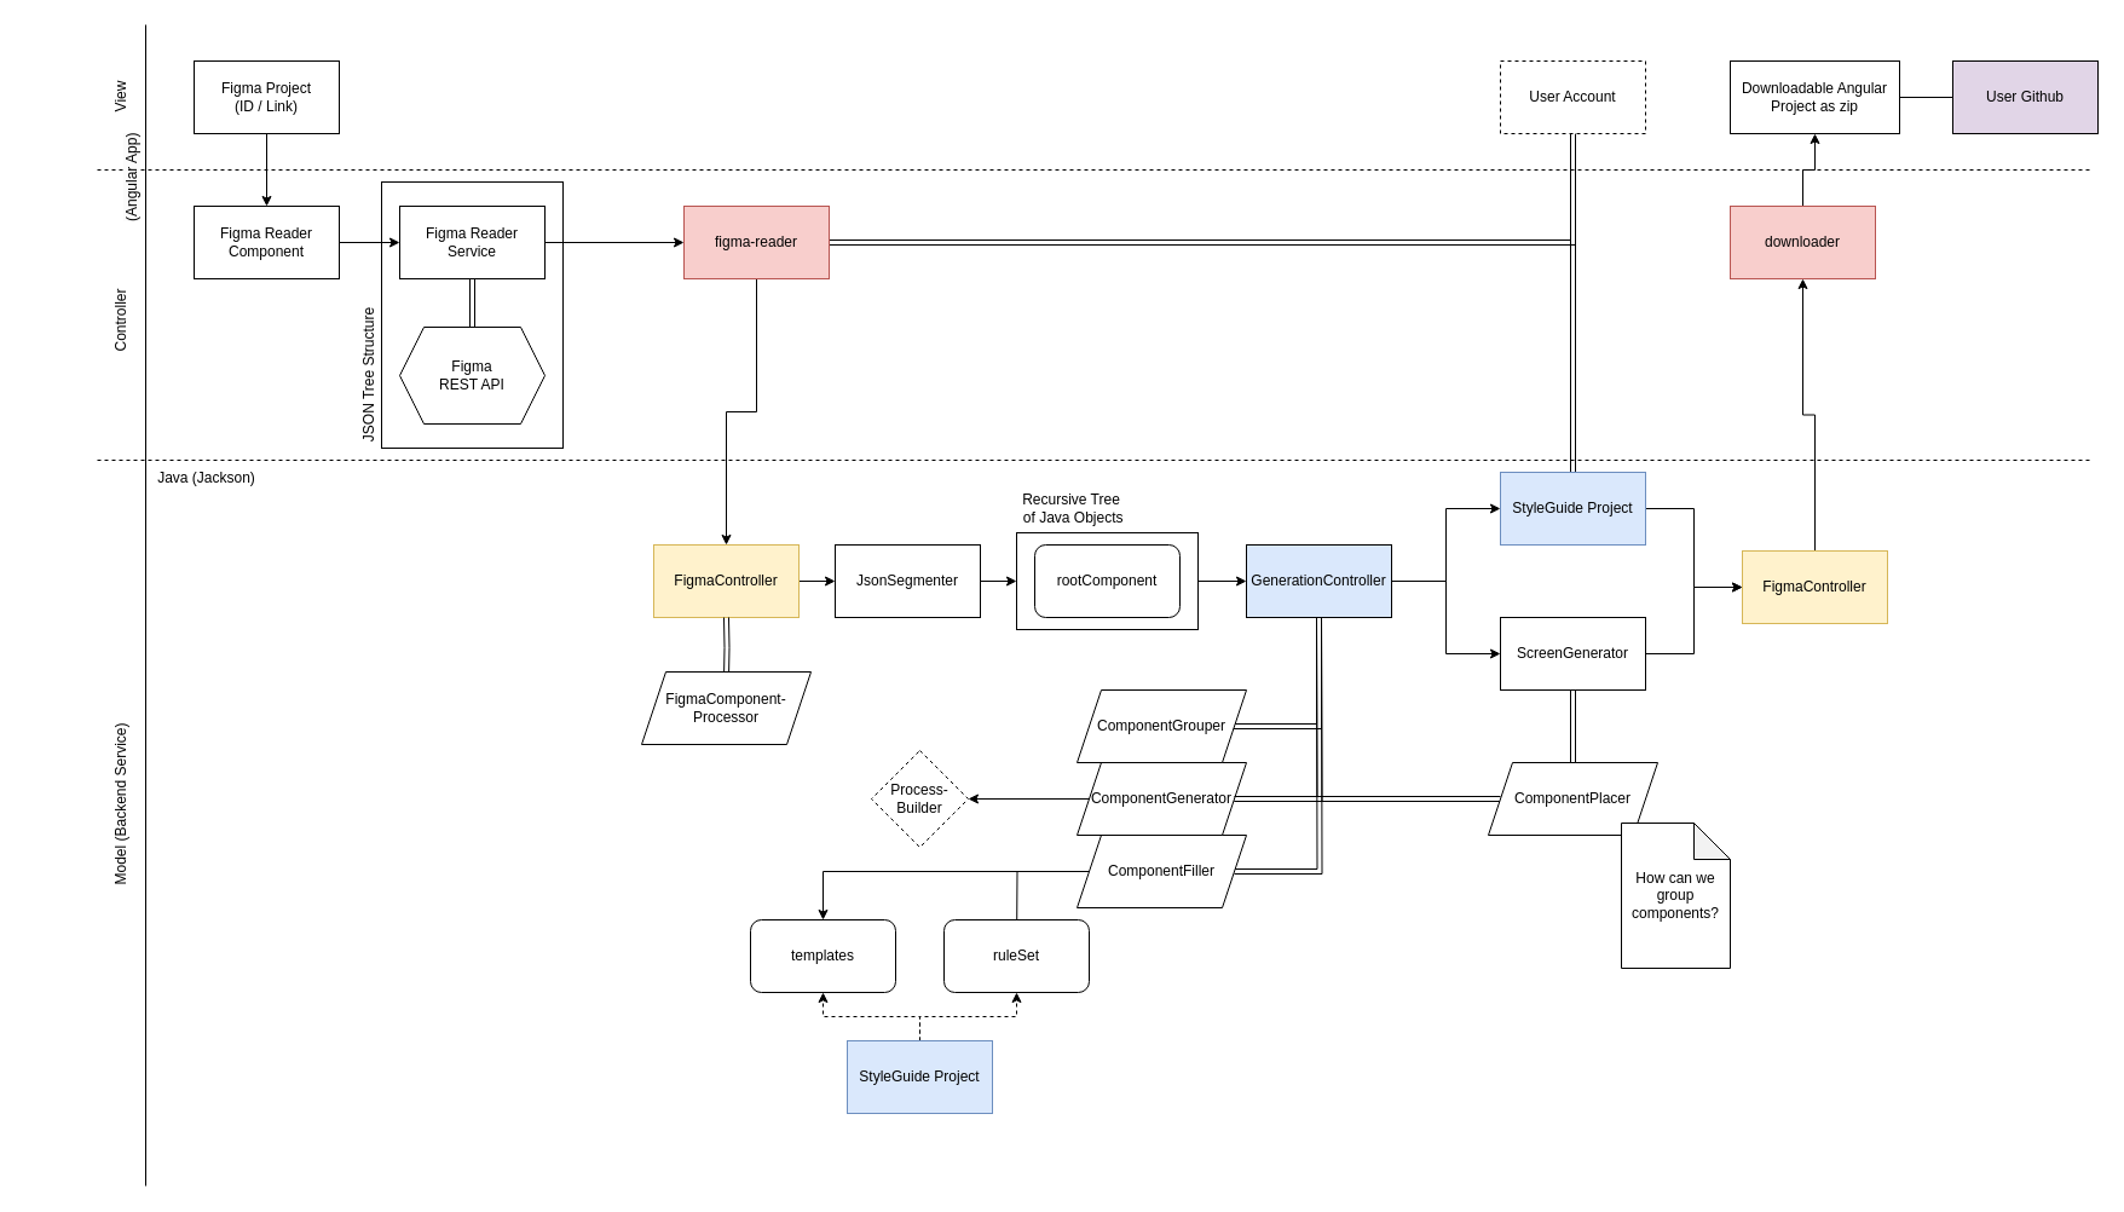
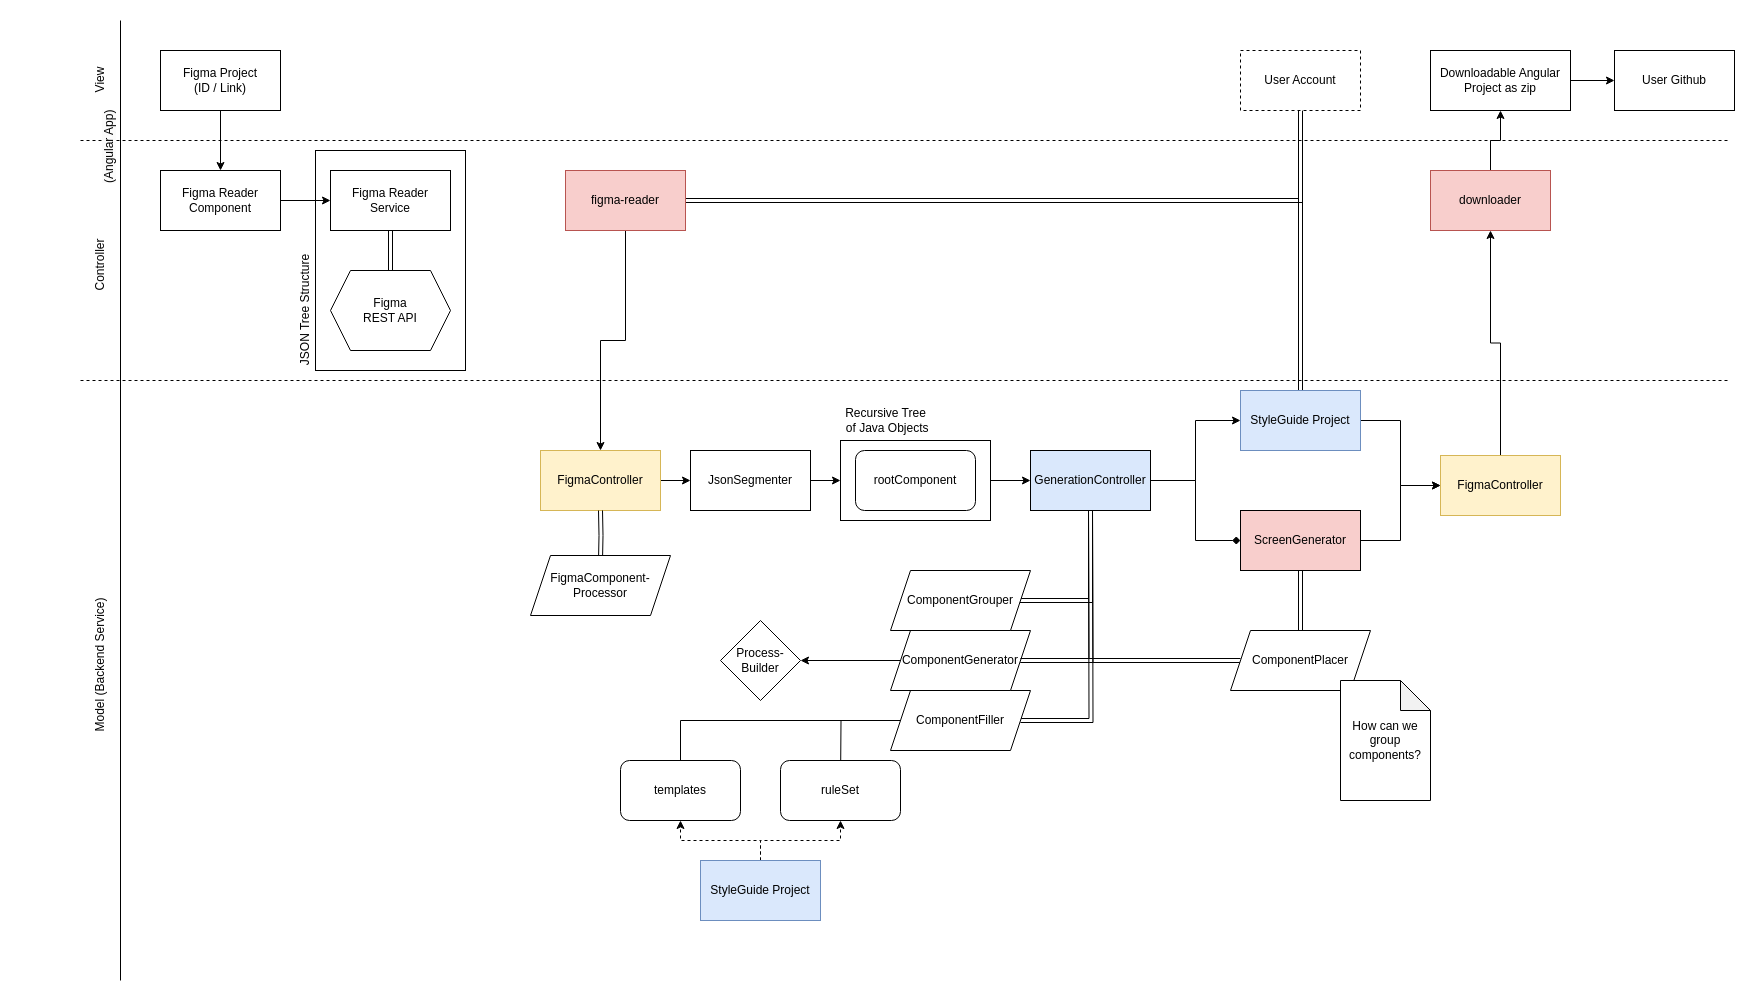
  <mxCell id="0" />
  <mxCell id="1" parent="0" />
  <mxCell id="2" value="" style="rounded=0;whiteSpace=wrap;html=1;" vertex="1" parent="1"><mxGeometry x="315" y="150" width="150" height="220" as="geometry" /></mxCell>
  <mxCell id="3" style="edgeStyle=orthogonalEdgeStyle;rounded=0;orthogonalLoop=1;jettySize=auto;html=1;entryX=0.5;entryY=0;entryDx=0;entryDy=0;" edge="1" parent="1" source="4" target="14"><mxGeometry relative="1" as="geometry" /></mxCell>
  <mxCell id="4" value="Figma Project &lt;br&gt;(ID / Link)" style="rounded=0;whiteSpace=wrap;html=1;" vertex="1" parent="1"><mxGeometry x="160" y="50" width="120" height="60" as="geometry" /></mxCell>
  <mxCell id="5" value="" style="endArrow=none;html=1;rounded=0;dashed=1;" edge="1" parent="1"><mxGeometry width="50" height="50" relative="1" as="geometry"><mxPoint y="140" as="sourcePoint" x="80" /><mxPoint x="1730" y="140" as="targetPoint" /></mxGeometry></mxCell>
  <mxCell id="6" value="Figma &lt;br&gt;REST API" style="shape=hexagon;perimeter=hexagonPerimeter2;whiteSpace=wrap;html=1;fixedSize=1;" vertex="1" parent="1"><mxGeometry x="330" y="270" width="120" height="80" as="geometry" /></mxCell>
  <mxCell id="7" value="View" style="text;html=1;align=center;verticalAlign=middle;resizable=0;points=[];autosize=1;strokeColor=none;fillColor=none;rotation=-90;" vertex="1" parent="1"><mxGeometry x="75" y="65" width="50" height="30" as="geometry" /></mxCell>
- <mxCell id="8" style="edgeStyle=orthogonalEdgeStyle;rounded=0;orthogonalLoop=1;jettySize=auto;html=1;entryX=0;entryY=0.5;entryDx=0;entryDy=0;endArrow=none;" edge="1" parent="1" source="9" target="37"><mxGeometry relative="1" as="geometry" /></mxCell>
+ <mxCell id="8" style="edgeStyle=orthogonalEdgeStyle;rounded=0;orthogonalLoop=1;jettySize=auto;html=1;entryX=0;entryY=0.5;entryDx=0;entryDy=0;" edge="1" parent="1" source="9" target="37"><mxGeometry relative="1" as="geometry" /></mxCell>
  <mxCell id="9" value="Downloadable Angular Project as zip" style="rounded=0;whiteSpace=wrap;html=1;" vertex="1" parent="1"><mxGeometry x="1430" y="50" width="140" height="60" as="geometry" /></mxCell>
  <mxCell id="10" style="edgeStyle=orthogonalEdgeStyle;rounded=0;orthogonalLoop=1;jettySize=auto;html=1;entryX=0;entryY=0.5;entryDx=0;entryDy=0;" edge="1" parent="1" source="12" target="32"><mxGeometry relative="1" as="geometry" /></mxCell>
- <mxCell id="11" style="edgeStyle=orthogonalEdgeStyle;rounded=0;orthogonalLoop=1;jettySize=auto;html=1;" edge="1" parent="1" source="12" target="60"><mxGeometry relative="1" as="geometry" /></mxCell>
+ <mxCell id="11" style="edgeStyle=orthogonalEdgeStyle;rounded=0;orthogonalLoop=1;jettySize=auto;html=1;endArrow=diamond;" edge="1" parent="1" source="12" target="60"><mxGeometry relative="1" as="geometry" /></mxCell>
  <mxCell id="12" value="GenerationController" style="rounded=0;whiteSpace=wrap;html=1;fillColor=#dae8fc;" vertex="1" parent="1"><mxGeometry x="1030" y="450" width="120" height="60" as="geometry" /></mxCell>
  <mxCell id="13" style="edgeStyle=orthogonalEdgeStyle;rounded=0;orthogonalLoop=1;jettySize=auto;html=1;entryX=0;entryY=0.5;entryDx=0;entryDy=0;" edge="1" parent="1" source="14" target="22"><mxGeometry relative="1" as="geometry" /></mxCell>
  <mxCell id="14" value="Figma Reader&lt;br&gt;Component" style="rounded=0;whiteSpace=wrap;html=1;" vertex="1" parent="1"><mxGeometry x="160" y="170" width="120" height="60" as="geometry" /></mxCell>
- <mxCell id="15" value="Java (Jackson)" style="text;html=1;align=center;verticalAlign=middle;resizable=0;points=[];autosize=1;strokeColor=none;fillColor=none;" vertex="1" parent="1"><mxGeometry x="120" y="380" width="100" height="30" as="geometry" /></mxCell>
  <mxCell id="16" value="Controller" style="text;html=1;align=center;verticalAlign=middle;resizable=0;points=[];autosize=1;strokeColor=none;fillColor=none;rotation=-90;" vertex="1" parent="1"><mxGeometry x="60" y="250" width="80" height="30" as="geometry" /></mxCell>
  <mxCell id="17" value="Model (Backend Service)" style="text;html=1;align=center;verticalAlign=middle;resizable=0;points=[];autosize=1;strokeColor=none;fillColor=none;rotation=-90;" vertex="1" parent="1"><mxGeometry x="20" y="650" width="160" height="30" as="geometry" /></mxCell>
  <mxCell id="18" value="" style="endArrow=none;dashed=1;html=1;rounded=0;" edge="1" parent="1"><mxGeometry width="50" height="50" relative="1" as="geometry"><mxPoint y="380" as="sourcePoint" x="80" /><mxPoint x="1730" y="380" as="targetPoint" /></mxGeometry></mxCell>
  <mxCell id="19" value="" style="endArrow=none;html=1;rounded=0;" edge="1" parent="1"><mxGeometry width="50" height="50" relative="1" as="geometry"><mxPoint x="120" y="980" as="sourcePoint" /><mxPoint x="120" as="targetPoint" y="20" /></mxGeometry></mxCell>
  <mxCell id="20" style="edgeStyle=orthogonalEdgeStyle;rounded=0;orthogonalLoop=1;jettySize=auto;html=1;entryX=0.5;entryY=0;entryDx=0;entryDy=0;shape=link;" edge="1" parent="1" source="22" target="6"><mxGeometry relative="1" as="geometry" /></mxCell>
- <mxCell id="21" style="edgeStyle=orthogonalEdgeStyle;rounded=0;orthogonalLoop=1;jettySize=auto;html=1;entryX=0;entryY=0.5;entryDx=0;entryDy=0;" edge="1" parent="1" source="22" target="26"><mxGeometry relative="1" as="geometry" /></mxCell>
  <mxCell id="22" value="Figma Reader&lt;br&gt;Service" style="rounded=0;whiteSpace=wrap;html=1;" vertex="1" parent="1"><mxGeometry x="330" y="170" width="120" height="60" as="geometry" /></mxCell>
  <mxCell id="23" value="JSON Tree Structure" style="text;html=1;align=center;verticalAlign=middle;resizable=0;points=[];autosize=1;strokeColor=none;fillColor=none;rotation=-90;" vertex="1" parent="1"><mxGeometry x="240" y="295" width="130" height="30" as="geometry" /></mxCell>
  <mxCell id="24" style="edgeStyle=orthogonalEdgeStyle;rounded=0;orthogonalLoop=1;jettySize=auto;html=1;entryX=0.5;entryY=0;entryDx=0;entryDy=0;" edge="1" parent="1" source="26" target="28"><mxGeometry relative="1" as="geometry" /></mxCell>
  <mxCell id="25" style="edgeStyle=orthogonalEdgeStyle;rounded=0;orthogonalLoop=1;jettySize=auto;html=1;entryX=0.5;entryY=1;entryDx=0;entryDy=0;shape=link;" edge="1" parent="1" source="26" target="40"><mxGeometry relative="1" as="geometry" /></mxCell>
  <mxCell id="26" value="figma-reader" style="rounded=0;whiteSpace=wrap;html=1;fillColor=#f8cecc;strokeColor=#b85450;" vertex="1" parent="1"><mxGeometry x="565" y="170" width="120" height="60" as="geometry" /></mxCell>
  <mxCell id="27" style="edgeStyle=orthogonalEdgeStyle;rounded=0;orthogonalLoop=1;jettySize=auto;html=1;entryX=0;entryY=0.5;entryDx=0;entryDy=0;" edge="1" parent="1" source="28" target="57"><mxGeometry relative="1" as="geometry" /></mxCell>
  <mxCell id="28" value="FigmaController" style="rounded=0;whiteSpace=wrap;html=1;fillColor=#fff2cc;strokeColor=#d6b656;" vertex="1" parent="1"><mxGeometry x="540" y="450" width="120" height="60" as="geometry" /></mxCell>
  <mxCell id="29" value="&lt;span style=&quot;color: rgb(0, 0, 0); font-family: Helvetica; font-size: 12px; font-style: normal; font-variant-ligatures: normal; font-variant-caps: normal; font-weight: 400; letter-spacing: normal; orphans: 2; text-align: center; text-indent: 0px; text-transform: none; widows: 2; word-spacing: 0px; -webkit-text-stroke-width: 0px; background-color: rgb(251, 251, 251); text-decoration-thickness: initial; text-decoration-style: initial; text-decoration-color: initial; float: none; display: inline !important;&quot;&gt;(Angular App)&lt;/span&gt;" style="text;whiteSpace=wrap;html=1;rotation=-90;" vertex="1" parent="1"><mxGeometry x="70" y="130" width="80" height="30" as="geometry" /></mxCell>
  <mxCell id="30" style="edgeStyle=orthogonalEdgeStyle;rounded=0;orthogonalLoop=1;jettySize=auto;html=1;entryX=0.5;entryY=1;entryDx=0;entryDy=0;shape=link;" edge="1" parent="1" source="32" target="40"><mxGeometry relative="1" as="geometry" /></mxCell>
  <mxCell id="31" style="edgeStyle=orthogonalEdgeStyle;rounded=0;orthogonalLoop=1;jettySize=auto;html=1;entryX=0;entryY=0.5;entryDx=0;entryDy=0;" edge="1" parent="1" source="32" target="34"><mxGeometry relative="1" as="geometry" /></mxCell>
  <mxCell id="32" value="StyleGuide Project" style="rounded=0;whiteSpace=wrap;html=1;fillColor=#dae8fc;strokeColor=#6c8ebf;" vertex="1" parent="1"><mxGeometry x="1240" y="390" width="120" height="60" as="geometry" /></mxCell>
  <mxCell id="33" style="edgeStyle=orthogonalEdgeStyle;rounded=0;orthogonalLoop=1;jettySize=auto;html=1;entryX=0.5;entryY=1;entryDx=0;entryDy=0;" edge="1" parent="1" source="34" target="36"><mxGeometry relative="1" as="geometry" /></mxCell>
  <mxCell id="34" value="FigmaController" style="rounded=0;whiteSpace=wrap;html=1;fillColor=#fff2cc;strokeColor=#d6b656;" vertex="1" parent="1"><mxGeometry x="1440" y="455" width="120" height="60" as="geometry" /></mxCell>
  <mxCell id="35" style="edgeStyle=orthogonalEdgeStyle;rounded=0;orthogonalLoop=1;jettySize=auto;html=1;entryX=0.5;entryY=1;entryDx=0;entryDy=0;" edge="1" parent="1" source="36" target="9"><mxGeometry relative="1" as="geometry" /></mxCell>
  <mxCell id="36" value="downloader" style="rounded=0;whiteSpace=wrap;html=1;fillColor=#f8cecc;strokeColor=#b85450;" vertex="1" parent="1"><mxGeometry x="1430" y="170" width="120" height="60" as="geometry" /></mxCell>
- <mxCell id="37" value="User Github" style="rounded=0;whiteSpace=wrap;html=1;fillColor=#e1d5e7;" vertex="1" parent="1"><mxGeometry x="1614" y="50" width="120" height="60" as="geometry" /></mxCell>
+ <mxCell id="37" value="User Github" style="rounded=0;whiteSpace=wrap;html=1;" vertex="1" parent="1"><mxGeometry x="1614" y="50" width="120" height="60" as="geometry" /></mxCell>
  <mxCell id="38" style="edgeStyle=orthogonalEdgeStyle;rounded=0;orthogonalLoop=1;jettySize=auto;html=1;" edge="1" parent="1" source="39" target="12"><mxGeometry relative="1" as="geometry" /></mxCell>
  <mxCell id="39" value="" style="rounded=0;whiteSpace=wrap;html=1;" vertex="1" parent="1"><mxGeometry x="840" y="440" width="150" height="80" as="geometry" /></mxCell>
  <mxCell id="40" value="User Account" style="rounded=0;whiteSpace=wrap;html=1;dashed=1;" vertex="1" parent="1"><mxGeometry x="1240" y="50" width="120" height="60" as="geometry" /></mxCell>
  <mxCell id="41" value="Recursive Tree&lt;br&gt;&amp;nbsp;of Java Objects" style="text;html=1;align=center;verticalAlign=middle;resizable=0;points=[];autosize=1;strokeColor=none;fillColor=none;rotation=0;" vertex="1" parent="1"><mxGeometry x="830" y="400" width="110" height="40" as="geometry" /></mxCell>
  <mxCell id="42" style="edgeStyle=orthogonalEdgeStyle;rounded=0;orthogonalLoop=1;jettySize=auto;html=1;entryX=0.5;entryY=1;entryDx=0;entryDy=0;shape=link;" edge="1" parent="1" target="28"><mxGeometry relative="1" as="geometry"><mxPoint x="600" y="560" as="sourcePoint" /></mxGeometry></mxCell>
  <mxCell id="43" value="rootComponent" style="rounded=1;whiteSpace=wrap;html=1;" vertex="1" parent="1"><mxGeometry x="855" y="450" width="120" height="60" as="geometry" /></mxCell>
  <mxCell id="44" value="FigmaComponent-Processor" style="shape=parallelogram;perimeter=parallelogramPerimeter;whiteSpace=wrap;html=1;fixedSize=1;" vertex="1" parent="1"><mxGeometry x="530" y="555" width="140" height="60" as="geometry" /></mxCell>
  <mxCell id="45" style="edgeStyle=orthogonalEdgeStyle;rounded=0;orthogonalLoop=1;jettySize=auto;html=1;exitX=1;exitY=0.5;exitDx=0;exitDy=0;shape=link;" edge="1" parent="1" target="12"><mxGeometry relative="1" as="geometry"><mxPoint x="990" y="600" as="sourcePoint" /><Array as="points"><mxPoint x="1090" y="600" /></Array></mxGeometry></mxCell>
  <mxCell id="46" style="edgeStyle=orthogonalEdgeStyle;rounded=0;orthogonalLoop=1;jettySize=auto;html=1;shape=link;" edge="1" parent="1" source="49"><mxGeometry relative="1" as="geometry"><mxPoint x="1090" y="510" as="targetPoint" /></mxGeometry></mxCell>
  <mxCell id="47" style="edgeStyle=orthogonalEdgeStyle;rounded=0;orthogonalLoop=1;jettySize=auto;html=1;entryX=0.5;entryY=0;entryDx=0;entryDy=0;" edge="1" parent="1" source="49"><mxGeometry relative="1" as="geometry"><mxPoint x="840" y="790" as="targetPoint" /></mxGeometry></mxCell>
- <mxCell id="48" style="edgeStyle=orthogonalEdgeStyle;rounded=0;orthogonalLoop=1;jettySize=auto;html=1;entryX=0.5;entryY=0;entryDx=0;entryDy=0;" edge="1" parent="1" source="49" target="55"><mxGeometry relative="1" as="geometry" /></mxCell>
+ <mxCell id="48" style="edgeStyle=orthogonalEdgeStyle;rounded=0;orthogonalLoop=1;jettySize=auto;html=1;entryX=0.5;entryY=0;entryDx=0;entryDy=0;endArrow=none;" edge="1" parent="1" source="49" target="55"><mxGeometry relative="1" as="geometry" /></mxCell>
  <mxCell id="49" value="ComponentFiller" style="shape=parallelogram;perimeter=parallelogramPerimeter;whiteSpace=wrap;html=1;fixedSize=1;" vertex="1" parent="1"><mxGeometry x="890" y="690" width="140" height="60" as="geometry" /></mxCell>
  <mxCell id="50" style="edgeStyle=orthogonalEdgeStyle;rounded=0;orthogonalLoop=1;jettySize=auto;html=1;entryX=1;entryY=0.5;entryDx=0;entryDy=0;" edge="1" parent="1" source="52" target="53"><mxGeometry relative="1" as="geometry"><mxPoint x="860" y="660" as="targetPoint" /></mxGeometry></mxCell>
  <mxCell id="51" style="edgeStyle=orthogonalEdgeStyle;rounded=0;orthogonalLoop=1;jettySize=auto;html=1;shape=link;" edge="1" parent="1" source="52"><mxGeometry relative="1" as="geometry"><mxPoint x="1090" y="510" as="targetPoint" /></mxGeometry></mxCell>
  <mxCell id="52" value="ComponentGenerator" style="shape=parallelogram;perimeter=parallelogramPerimeter;whiteSpace=wrap;html=1;fixedSize=1;" vertex="1" parent="1"><mxGeometry x="890" y="630" width="140" height="60" as="geometry" /></mxCell>
- <mxCell id="53" value="Process-Builder" style="rhombus;whiteSpace=wrap;html=1;dashed=1;" vertex="1" parent="1"><mxGeometry x="720" y="620" width="80" height="80" as="geometry" /></mxCell>
+ <mxCell id="53" value="Process-Builder" style="rhombus;whiteSpace=wrap;html=1;" vertex="1" parent="1"><mxGeometry x="720" y="620" width="80" height="80" as="geometry" /></mxCell>
  <mxCell id="54" value="ruleSet" style="rounded=1;whiteSpace=wrap;html=1;" vertex="1" parent="1"><mxGeometry x="780" y="760" width="120" height="60" as="geometry" /></mxCell>
  <mxCell id="55" value="templates" style="rounded=1;whiteSpace=wrap;html=1;" vertex="1" parent="1"><mxGeometry x="620" y="760" width="120" height="60" as="geometry" /></mxCell>
  <mxCell id="56" style="edgeStyle=orthogonalEdgeStyle;rounded=0;orthogonalLoop=1;jettySize=auto;html=1;entryX=0;entryY=0.5;entryDx=0;entryDy=0;" edge="1" parent="1" source="57" target="39"><mxGeometry relative="1" as="geometry" /></mxCell>
  <mxCell id="57" value="JsonSegmenter" style="rounded=0;whiteSpace=wrap;html=1;" vertex="1" parent="1"><mxGeometry x="690" y="450" width="120" height="60" as="geometry" /></mxCell>
  <mxCell id="58" value="" style="edgeStyle=orthogonalEdgeStyle;rounded=0;orthogonalLoop=1;jettySize=auto;html=1;shape=link;" edge="1" parent="1" source="60" target="63"><mxGeometry relative="1" as="geometry"><Array as="points"><mxPoint x="1310" y="660" /><mxPoint x="1310" y="660" /></Array></mxGeometry></mxCell>
  <mxCell id="59" style="edgeStyle=orthogonalEdgeStyle;rounded=0;orthogonalLoop=1;jettySize=auto;html=1;entryX=0;entryY=0.5;entryDx=0;entryDy=0;" edge="1" parent="1" source="60" target="34"><mxGeometry relative="1" as="geometry" /></mxCell>
- <mxCell id="60" value="ScreenGenerator" style="rounded=0;whiteSpace=wrap;html=1;" vertex="1" parent="1"><mxGeometry x="1240" y="510" width="120" height="60" as="geometry" /></mxCell>
+ <mxCell id="60" value="ScreenGenerator" style="rounded=0;whiteSpace=wrap;html=1;fillColor=#f8cecc;" vertex="1" parent="1"><mxGeometry x="1240" y="510" width="120" height="60" as="geometry" /></mxCell>
  <mxCell id="61" value="ComponentGrouper" style="shape=parallelogram;perimeter=parallelogramPerimeter;whiteSpace=wrap;html=1;fixedSize=1;" vertex="1" parent="1"><mxGeometry x="890" y="570" width="140" height="60" as="geometry" /></mxCell>
  <mxCell id="62" style="edgeStyle=orthogonalEdgeStyle;rounded=0;orthogonalLoop=1;jettySize=auto;html=1;shape=link;" edge="1" parent="1" source="63" target="52"><mxGeometry relative="1" as="geometry" /></mxCell>
  <mxCell id="63" value="ComponentPlacer" style="shape=parallelogram;perimeter=parallelogramPerimeter;whiteSpace=wrap;html=1;fixedSize=1;" vertex="1" parent="1"><mxGeometry x="1230" y="630" width="140" height="60" as="geometry" /></mxCell>
  <mxCell id="64" style="edgeStyle=orthogonalEdgeStyle;rounded=0;orthogonalLoop=1;jettySize=auto;html=1;entryX=0.5;entryY=1;entryDx=0;entryDy=0;dashed=1;" edge="1" parent="1" source="66" target="54"><mxGeometry relative="1" as="geometry" /></mxCell>
  <mxCell id="65" style="edgeStyle=orthogonalEdgeStyle;rounded=0;orthogonalLoop=1;jettySize=auto;html=1;entryX=0.5;entryY=1;entryDx=0;entryDy=0;dashed=1;" edge="1" parent="1" source="66" target="55"><mxGeometry relative="1" as="geometry" /></mxCell>
  <mxCell id="66" value="StyleGuide Project" style="rounded=0;whiteSpace=wrap;html=1;fillColor=#dae8fc;strokeColor=#6c8ebf;" vertex="1" parent="1"><mxGeometry x="700" y="860" width="120" height="60" as="geometry" /></mxCell>
  <mxCell id="67" value="How can we group components?" style="shape=note;whiteSpace=wrap;html=1;backgroundOutline=1;darkOpacity=0.05;" vertex="1" parent="1"><mxGeometry x="1340" y="680" width="90" height="120" as="geometry" /></mxCell>
